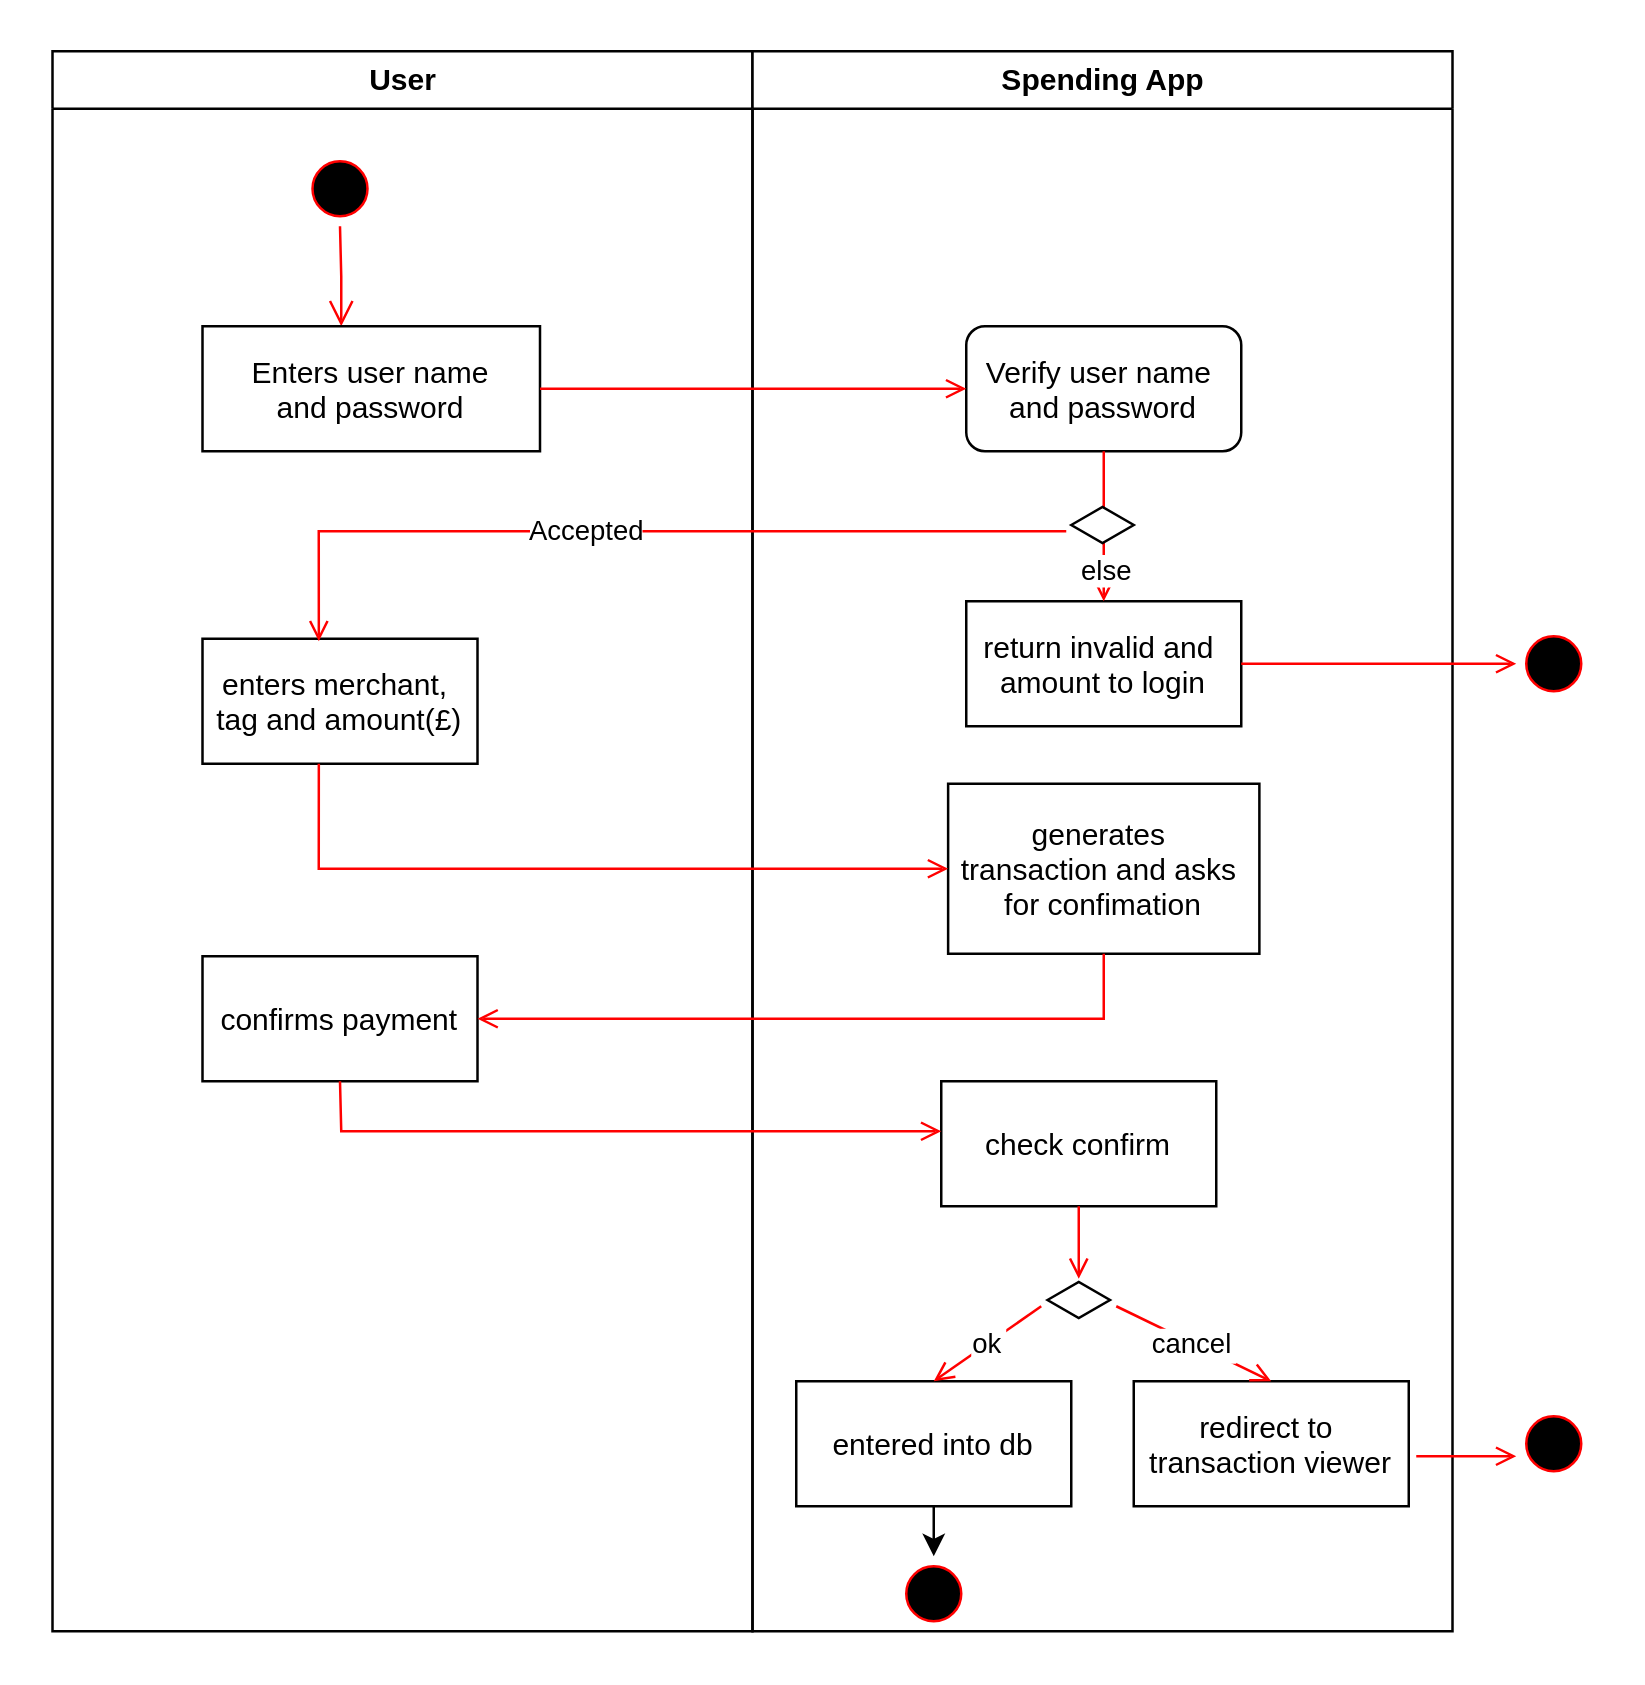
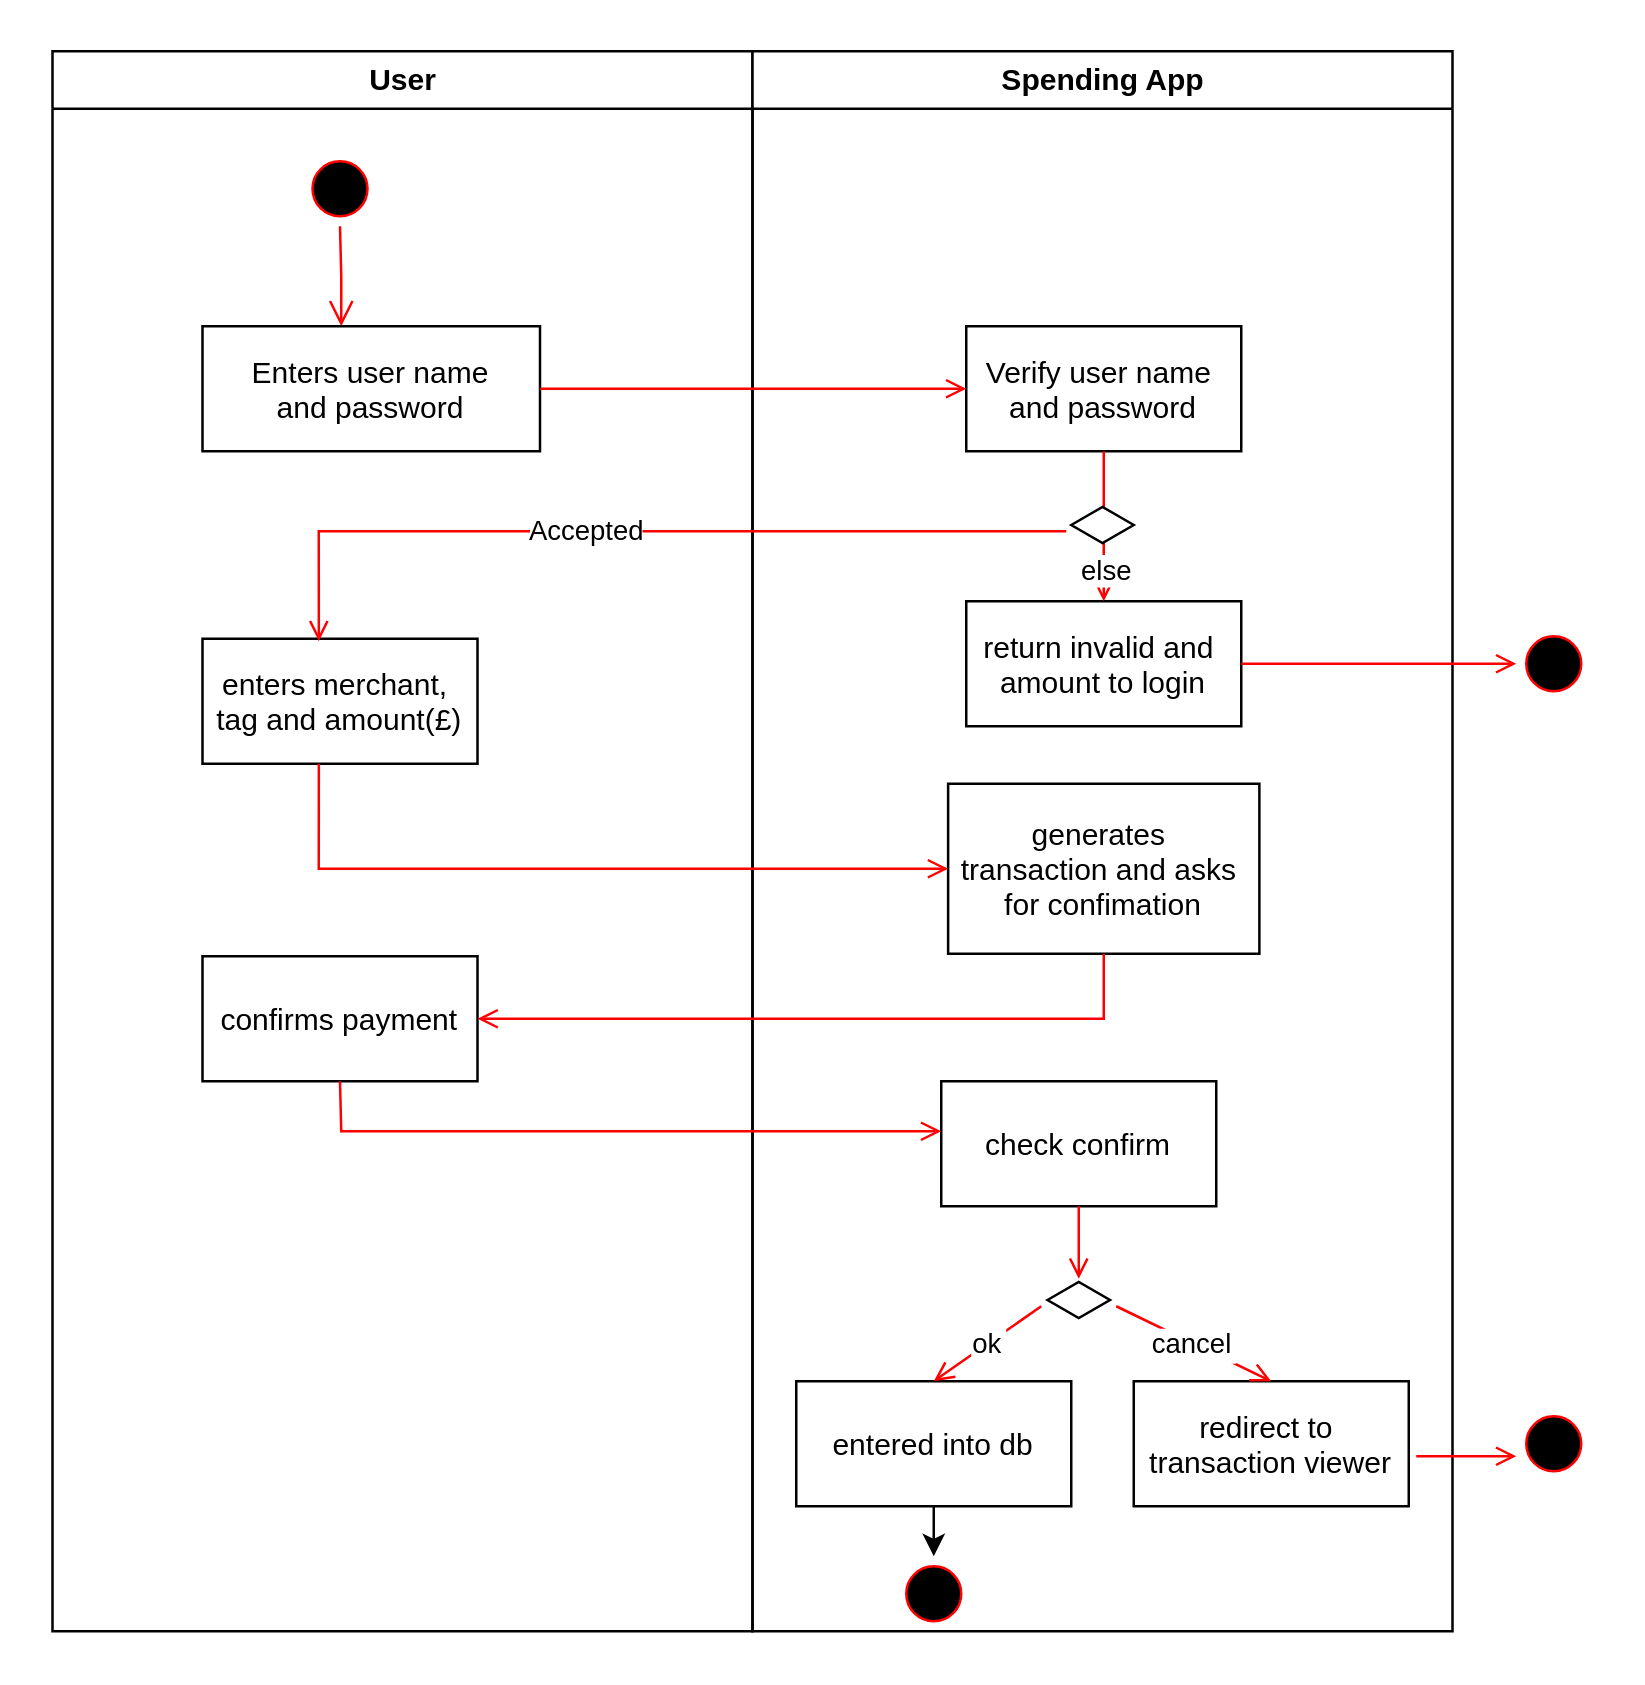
  <mxCell id="0" />
  <mxCell id="1" parent="0" />
  <mxCell id="2" value="User" style="swimlane;whiteSpace=wrap" parent="1" vertex="1"><mxGeometry x="20.5" y="20" width="280" height="632" as="geometry" /></mxCell>
  <mxCell id="3" value="" style="ellipse;shape=startState;fillColor=#000000;strokeColor=#ff0000;" parent="2" vertex="1"><mxGeometry x="100" y="40" width="30" height="30" as="geometry" /></mxCell>
  <mxCell id="4" value="" style="edgeStyle=elbowEdgeStyle;elbow=horizontal;verticalAlign=bottom;endArrow=open;endSize=8;strokeColor=#FF0000;endFill=1;rounded=0" parent="2" source="3" target="5" edge="1"><mxGeometry x="100" y="40" as="geometry"><mxPoint x="115" y="110" as="targetPoint" /></mxGeometry></mxCell>
  <mxCell id="5" value="Enters user name&#10;and password" style="" parent="2" vertex="1"><mxGeometry x="60" y="110" width="135" height="50" as="geometry" /></mxCell>
  <mxCell id="6" value="enters merchant, &#10;tag and amount(£)" style="" parent="2" vertex="1"><mxGeometry x="60" y="235" width="110" height="50" as="geometry" /></mxCell>
  <mxCell id="7" value="confirms payment" style="" vertex="1" parent="2"><mxGeometry x="60" y="362" width="110" height="50" as="geometry" /></mxCell>
  <mxCell id="8" value="Spending App" style="swimlane;whiteSpace=wrap" parent="1" vertex="1"><mxGeometry x="300.5" y="20" width="280" height="632" as="geometry" /></mxCell>
- <mxCell id="9" value="Verify user name &#10;and password" style="rounded=1;" parent="8" vertex="1"><mxGeometry x="85.5" y="110" width="110" height="50" as="geometry" /></mxCell>
+ <mxCell id="9" value="Verify user name &#10;and password" style="" parent="8" vertex="1"><mxGeometry x="85.5" y="110" width="110" height="50" as="geometry" /></mxCell>
  <mxCell id="10" value="return invalid and &#10;amount to login" style="" parent="8" vertex="1"><mxGeometry x="85.5" y="220" width="110" height="50" as="geometry" /></mxCell>
  <mxCell id="11" value="" style="endArrow=open;strokeColor=#FF0000;endFill=1;rounded=0" parent="8" source="9" target="10" edge="1"><mxGeometry relative="1" as="geometry" /></mxCell>
  <mxCell id="12" value="else" style="edgeLabel;html=1;align=center;verticalAlign=middle;resizable=0;points=[];" vertex="1" connectable="0" parent="11"><mxGeometry x="0.567" relative="1" as="geometry"><mxPoint as="offset" /></mxGeometry></mxCell>
  <mxCell id="13" value="generates &#10;transaction and asks &#10;for confimation" style="" parent="8" vertex="1"><mxGeometry x="78.25" y="293" width="124.5" height="68" as="geometry" /></mxCell>
  <mxCell id="14" value="" style="html=1;whiteSpace=wrap;aspect=fixed;shape=isoRectangle;" vertex="1" parent="8"><mxGeometry x="127.5" y="182" width="25" height="15" as="geometry" /></mxCell>
  <mxCell id="15" value="check confirm" style="" vertex="1" parent="8"><mxGeometry x="75.5" y="412" width="110" height="50" as="geometry" /></mxCell>
  <mxCell id="16" value="" style="html=1;whiteSpace=wrap;aspect=fixed;shape=isoRectangle;" vertex="1" parent="8"><mxGeometry x="118" y="492" width="25" height="15" as="geometry" /></mxCell>
  <mxCell id="17" value="entered into db" style="" vertex="1" parent="8"><mxGeometry x="17.5" y="532" width="110" height="50" as="geometry" /></mxCell>
  <mxCell id="18" value="redirect to &#10;transaction viewer" style="" vertex="1" parent="8"><mxGeometry x="152.5" y="532" width="110" height="50" as="geometry" /></mxCell>
  <mxCell id="19" value="" style="endArrow=open;strokeColor=#FF0000;endFill=1;rounded=0;exitX=0.5;exitY=1;exitDx=0;exitDy=0;entryX=0.5;entryY=-0.067;entryDx=0;entryDy=0;entryPerimeter=0;" edge="1" parent="8" source="15" target="16"><mxGeometry relative="1" as="geometry"><mxPoint y="507" as="sourcePoint" /><mxPoint x="110" y="507" as="targetPoint" /></mxGeometry></mxCell>
  <mxCell id="20" value="" style="ellipse;shape=startState;fillColor=#000000;strokeColor=#ff0000;" vertex="1" parent="8"><mxGeometry x="57.5" y="602" width="30" height="30" as="geometry" /></mxCell>
  <mxCell id="21" value="" style="endArrow=open;strokeColor=#FF0000;endFill=1;rounded=0;exitX=0.423;exitY=1;exitDx=0;exitDy=0;exitPerimeter=0;" parent="1" source="6" target="13" edge="1"><mxGeometry relative="1" as="geometry"><Array as="points"><mxPoint x="127" y="347" /></Array></mxGeometry></mxCell>
  <mxCell id="22" value="" style="endArrow=open;strokeColor=#FF0000;endFill=1;rounded=0;exitX=1;exitY=0.5;exitDx=0;exitDy=0;entryX=0;entryY=0.5;entryDx=0;entryDy=0;" edge="1" parent="1" source="5" target="9"><mxGeometry relative="1" as="geometry"><mxPoint x="200.5" y="380" as="sourcePoint" /><mxPoint x="330.5" y="380" as="targetPoint" /></mxGeometry></mxCell>
  <mxCell id="23" value="" style="endArrow=open;strokeColor=#FF0000;endFill=1;rounded=0;entryX=0.423;entryY=0.02;entryDx=0;entryDy=0;entryPerimeter=0;" edge="1" parent="1" target="6"><mxGeometry relative="1" as="geometry"><mxPoint x="426" y="212" as="sourcePoint" /><mxPoint x="186" y="212" as="targetPoint" /><Array as="points"><mxPoint x="127" y="212" /></Array></mxGeometry></mxCell>
  <mxCell id="24" value="Accepted" style="edgeLabel;html=1;align=center;verticalAlign=middle;resizable=0;points=[];" vertex="1" connectable="0" parent="23"><mxGeometry x="0.125" y="-1" relative="1" as="geometry"><mxPoint as="offset" /></mxGeometry></mxCell>
  <mxCell id="25" value="" style="endArrow=open;strokeColor=#FF0000;endFill=1;rounded=0;exitX=1;exitY=0.5;exitDx=0;exitDy=0;" edge="1" parent="1" source="10"><mxGeometry relative="1" as="geometry"><mxPoint x="200.5" y="380" as="sourcePoint" /><mxPoint x="606" y="265" as="targetPoint" /></mxGeometry></mxCell>
  <mxCell id="26" value="" style="ellipse;shape=startState;fillColor=#000000;strokeColor=#ff0000;" vertex="1" parent="1"><mxGeometry x="606" y="250" width="30" height="30" as="geometry" /></mxCell>
  <mxCell id="27" value="" style="endArrow=open;strokeColor=#FF0000;endFill=1;rounded=0;exitX=0.5;exitY=1;exitDx=0;exitDy=0;entryX=1;entryY=0.5;entryDx=0;entryDy=0;" edge="1" parent="1" source="13" target="7"><mxGeometry relative="1" as="geometry"><mxPoint x="436" y="382" as="sourcePoint" /><mxPoint x="441" y="421" as="targetPoint" /><Array as="points"><mxPoint x="441" y="407" /></Array></mxGeometry></mxCell>
  <mxCell id="28" value="" style="endArrow=open;strokeColor=#FF0000;endFill=1;rounded=0;exitX=0.5;exitY=1;exitDx=0;exitDy=0;" edge="1" parent="1" source="7"><mxGeometry relative="1" as="geometry"><mxPoint x="135.5" y="432" as="sourcePoint" /><mxPoint x="376" y="452" as="targetPoint" /><Array as="points"><mxPoint x="136" y="452" /></Array></mxGeometry></mxCell>
  <mxCell id="29" value="ok" style="endArrow=open;strokeColor=#FF0000;endFill=1;rounded=0;entryX=0.5;entryY=0;entryDx=0;entryDy=0;" edge="1" parent="1" target="17"><mxGeometry relative="1" as="geometry"><mxPoint x="416" y="522" as="sourcePoint" /><mxPoint x="616" y="275" as="targetPoint" /></mxGeometry></mxCell>
  <mxCell id="30" value="cancel" style="endArrow=open;strokeColor=#FF0000;endFill=1;rounded=0;entryX=0.5;entryY=0;entryDx=0;entryDy=0;" edge="1" parent="1" target="18"><mxGeometry relative="1" as="geometry"><mxPoint x="446" y="522" as="sourcePoint" /><mxPoint x="716" y="512" as="targetPoint" /></mxGeometry></mxCell>
  <mxCell id="31" value="" style="endArrow=open;strokeColor=#FF0000;endFill=1;rounded=0;exitX=1;exitY=0.5;exitDx=0;exitDy=0;" edge="1" parent="1"><mxGeometry relative="1" as="geometry"><mxPoint x="566" y="582" as="sourcePoint" /><mxPoint x="606" y="582" as="targetPoint" /></mxGeometry></mxCell>
  <mxCell id="32" value="" style="ellipse;shape=startState;fillColor=#000000;strokeColor=#ff0000;" vertex="1" parent="1"><mxGeometry x="606" y="562" width="30" height="30" as="geometry" /></mxCell>
  <mxCell id="33" value="" style="edgeStyle=orthogonalEdgeStyle;rounded=0;orthogonalLoop=1;jettySize=auto;html=1;exitX=0.5;exitY=1;exitDx=0;exitDy=0;" edge="1" parent="1" source="17"><mxGeometry relative="1" as="geometry"><mxPoint x="573" y="587" as="sourcePoint" /><mxPoint x="373" y="622" as="targetPoint" /></mxGeometry></mxCell>
